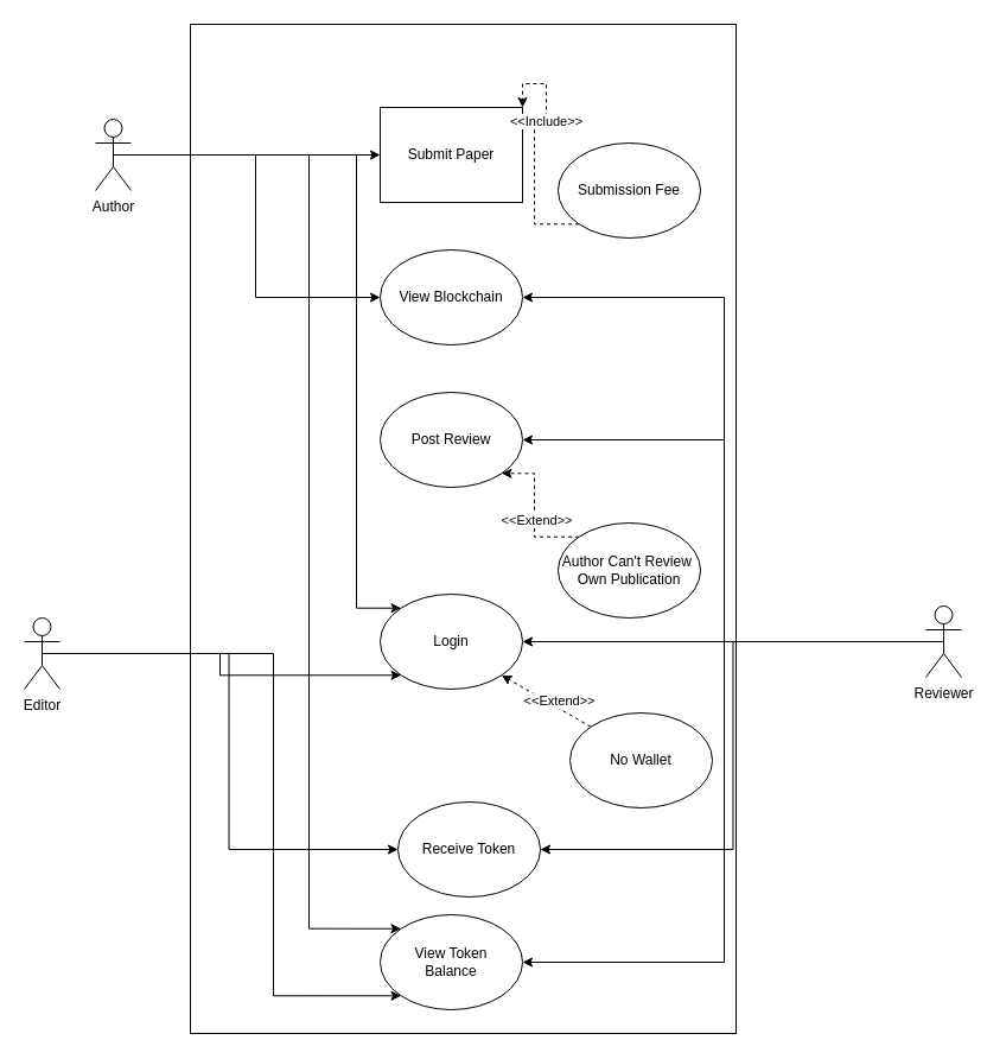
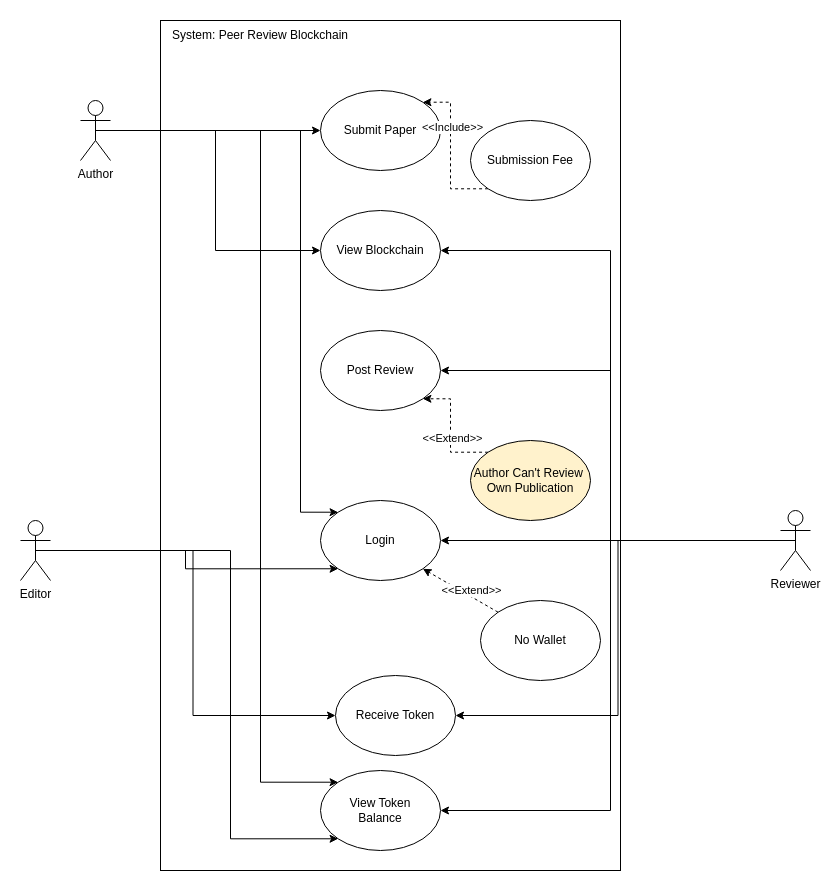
  <mxCell id="0" />
  <mxCell id="1" parent="0" />
  <mxCell id="2" value="" style="rounded=0;whiteSpace=wrap;html=1;" vertex="1" parent="1"><mxGeometry x="160" y="20" width="460" height="850" as="geometry" /></mxCell>
- <mxCell id="3" value="Submit Paper" style="whiteSpace=wrap;html=1;rounded=0;" vertex="1" parent="1"><mxGeometry x="320" y="90" width="120" height="80" as="geometry" /></mxCell>
+ <mxCell id="3" value="Submit Paper" style="ellipse;whiteSpace=wrap;html=1;" vertex="1" parent="1"><mxGeometry x="320" y="90" width="120" height="80" as="geometry" /></mxCell>
  <mxCell id="4" style="edgeStyle=orthogonalEdgeStyle;rounded=0;orthogonalLoop=1;jettySize=auto;html=1;exitX=0.5;exitY=0.5;exitDx=0;exitDy=0;exitPerimeter=0;" edge="1" parent="1" source="8" target="3"><mxGeometry relative="1" as="geometry" /></mxCell>
  <mxCell id="5" style="edgeStyle=orthogonalEdgeStyle;rounded=0;orthogonalLoop=1;jettySize=auto;html=1;exitX=0.5;exitY=0.5;exitDx=0;exitDy=0;exitPerimeter=0;entryX=0;entryY=0.5;entryDx=0;entryDy=0;" edge="1" parent="1" source="8" target="9"><mxGeometry relative="1" as="geometry" /></mxCell>
  <mxCell id="6" style="edgeStyle=orthogonalEdgeStyle;rounded=0;orthogonalLoop=1;jettySize=auto;html=1;exitX=0.5;exitY=0.5;exitDx=0;exitDy=0;exitPerimeter=0;entryX=0;entryY=0;entryDx=0;entryDy=0;" edge="1" parent="1" source="8" target="33"><mxGeometry relative="1" as="geometry"><Array as="points"><mxPoint x="260" y="130" /><mxPoint x="260" y="782" /></Array></mxGeometry></mxCell>
  <mxCell id="7" style="edgeStyle=orthogonalEdgeStyle;rounded=0;orthogonalLoop=1;jettySize=auto;html=1;exitX=0.5;exitY=0.5;exitDx=0;exitDy=0;exitPerimeter=0;entryX=0;entryY=0;entryDx=0;entryDy=0;" edge="1" parent="1" source="8" target="21"><mxGeometry relative="1" as="geometry"><Array as="points"><mxPoint x="300" y="130" /><mxPoint x="300" y="512" /></Array></mxGeometry></mxCell>
  <mxCell id="8" value="Author" style="shape=umlActor;verticalLabelPosition=bottom;verticalAlign=top;html=1;outlineConnect=0;" vertex="1" parent="1"><mxGeometry x="80" y="100" width="30" height="60" as="geometry" /></mxCell>
  <mxCell id="9" value="View Blockchain" style="ellipse;whiteSpace=wrap;html=1;" vertex="1" parent="1"><mxGeometry x="320" y="210" width="120" height="80" as="geometry" /></mxCell>
+ <mxCell id="10" value="System: Peer Review Blockchain" style="text;html=1;strokeColor=none;fillColor=none;align=center;verticalAlign=middle;whiteSpace=wrap;rounded=0;" vertex="1" parent="1"><mxGeometry x="160" y="20" width="200" height="30" as="geometry" /></mxCell>
  <mxCell id="11" style="edgeStyle=orthogonalEdgeStyle;rounded=0;orthogonalLoop=1;jettySize=auto;html=1;exitX=0.5;exitY=0.5;exitDx=0;exitDy=0;exitPerimeter=0;entryX=1;entryY=0.5;entryDx=0;entryDy=0;" edge="1" parent="1" source="16" target="9"><mxGeometry relative="1" as="geometry" /></mxCell>
  <mxCell id="12" style="edgeStyle=orthogonalEdgeStyle;rounded=0;orthogonalLoop=1;jettySize=auto;html=1;exitX=0.5;exitY=0.5;exitDx=0;exitDy=0;exitPerimeter=0;entryX=1;entryY=0.5;entryDx=0;entryDy=0;" edge="1" parent="1" source="16" target="17"><mxGeometry relative="1" as="geometry" /></mxCell>
  <mxCell id="13" style="edgeStyle=orthogonalEdgeStyle;rounded=0;orthogonalLoop=1;jettySize=auto;html=1;exitX=0.5;exitY=0.5;exitDx=0;exitDy=0;exitPerimeter=0;entryX=1;entryY=0.5;entryDx=0;entryDy=0;" edge="1" parent="1" source="16" target="29"><mxGeometry relative="1" as="geometry" /></mxCell>
  <mxCell id="14" style="edgeStyle=orthogonalEdgeStyle;rounded=0;orthogonalLoop=1;jettySize=auto;html=1;exitX=0.5;exitY=0.5;exitDx=0;exitDy=0;exitPerimeter=0;entryX=1;entryY=0.5;entryDx=0;entryDy=0;" edge="1" parent="1" source="16" target="33"><mxGeometry relative="1" as="geometry" /></mxCell>
  <mxCell id="15" style="edgeStyle=orthogonalEdgeStyle;rounded=0;orthogonalLoop=1;jettySize=auto;html=1;exitX=0.5;exitY=0.5;exitDx=0;exitDy=0;exitPerimeter=0;entryX=1;entryY=0.5;entryDx=0;entryDy=0;" edge="1" parent="1" source="16" target="21"><mxGeometry relative="1" as="geometry" /></mxCell>
  <mxCell id="16" value="Reviewer" style="shape=umlActor;verticalLabelPosition=bottom;verticalAlign=top;html=1;outlineConnect=0;" vertex="1" parent="1"><mxGeometry x="780" y="510" width="30" height="60" as="geometry" /></mxCell>
  <mxCell id="17" value="Post Review" style="ellipse;whiteSpace=wrap;html=1;" vertex="1" parent="1"><mxGeometry x="320" y="330" width="120" height="80" as="geometry" /></mxCell>
  <mxCell id="18" style="edgeStyle=orthogonalEdgeStyle;rounded=0;orthogonalLoop=1;jettySize=auto;html=1;exitX=0;exitY=0;exitDx=0;exitDy=0;entryX=1;entryY=1;entryDx=0;entryDy=0;dashed=1;" edge="1" parent="1" source="20" target="17"><mxGeometry relative="1" as="geometry"><Array as="points"><mxPoint x="450" y="452" /><mxPoint x="450" y="398" /></Array></mxGeometry></mxCell>
  <mxCell id="19" value="&amp;lt;&amp;lt;Extend&amp;gt;&amp;gt;" style="edgeLabel;html=1;align=center;verticalAlign=middle;resizable=0;points=[];" vertex="1" connectable="0" parent="18"><mxGeometry x="-0.118" y="-1" relative="1" as="geometry"><mxPoint as="offset" /></mxGeometry></mxCell>
- <mxCell id="20" value="Author Can't Review&amp;nbsp;&lt;br&gt;Own Publication" style="ellipse;whiteSpace=wrap;html=1;" vertex="1" parent="1"><mxGeometry x="470" y="440" width="120" height="80" as="geometry" /></mxCell>
+ <mxCell id="20" value="Author Can't Review&amp;nbsp;&lt;br&gt;Own Publication" style="ellipse;whiteSpace=wrap;html=1;fillColor=#fff2cc;" vertex="1" parent="1"><mxGeometry x="470" y="440" width="120" height="80" as="geometry" /></mxCell>
  <mxCell id="21" value="Login" style="ellipse;whiteSpace=wrap;html=1;" vertex="1" parent="1"><mxGeometry x="320" y="500" width="120" height="80" as="geometry" /></mxCell>
  <mxCell id="22" value="No Wallet" style="ellipse;whiteSpace=wrap;html=1;" vertex="1" parent="1"><mxGeometry x="480" y="600" width="120" height="80" as="geometry" /></mxCell>
  <mxCell id="23" value="" style="endArrow=classic;html=1;rounded=0;dashed=1;entryX=1;entryY=1;entryDx=0;entryDy=0;exitX=0;exitY=0;exitDx=0;exitDy=0;" edge="1" parent="1" source="22" target="21"><mxGeometry width="50" height="50" relative="1" as="geometry"><mxPoint x="310" y="750" as="sourcePoint" /><mxPoint x="360" y="700" as="targetPoint" /></mxGeometry></mxCell>
  <mxCell id="24" value="&amp;lt;&amp;lt;Extend&amp;gt;&amp;gt;" style="edgeLabel;html=1;align=center;verticalAlign=middle;resizable=0;points=[];" vertex="1" connectable="0" parent="23"><mxGeometry x="0.479" y="-2" relative="1" as="geometry"><mxPoint x="27" y="12" as="offset" /></mxGeometry></mxCell>
  <mxCell id="25" style="edgeStyle=orthogonalEdgeStyle;rounded=0;orthogonalLoop=1;jettySize=auto;html=1;exitX=0.5;exitY=0.5;exitDx=0;exitDy=0;exitPerimeter=0;entryX=0;entryY=0.5;entryDx=0;entryDy=0;" edge="1" parent="1" source="28" target="29"><mxGeometry relative="1" as="geometry" /></mxCell>
  <mxCell id="26" style="edgeStyle=orthogonalEdgeStyle;rounded=0;orthogonalLoop=1;jettySize=auto;html=1;exitX=0.5;exitY=0.5;exitDx=0;exitDy=0;exitPerimeter=0;entryX=0;entryY=1;entryDx=0;entryDy=0;" edge="1" parent="1" source="28" target="33"><mxGeometry relative="1" as="geometry"><Array as="points"><mxPoint x="230" y="550" /><mxPoint x="230" y="838" /></Array></mxGeometry></mxCell>
  <mxCell id="27" style="edgeStyle=orthogonalEdgeStyle;rounded=0;orthogonalLoop=1;jettySize=auto;html=1;exitX=0.5;exitY=0.5;exitDx=0;exitDy=0;exitPerimeter=0;entryX=0;entryY=1;entryDx=0;entryDy=0;" edge="1" parent="1" source="28" target="21"><mxGeometry relative="1" as="geometry" /></mxCell>
  <mxCell id="28" value="Editor" style="shape=umlActor;verticalLabelPosition=bottom;verticalAlign=top;html=1;outlineConnect=0;" vertex="1" parent="1"><mxGeometry x="20" y="520" width="30" height="60" as="geometry" /></mxCell>
  <mxCell id="29" value="Receive Token" style="ellipse;whiteSpace=wrap;html=1;" vertex="1" parent="1"><mxGeometry x="335" y="675" width="120" height="80" as="geometry" /></mxCell>
  <mxCell id="30" style="edgeStyle=orthogonalEdgeStyle;rounded=0;orthogonalLoop=1;jettySize=auto;html=1;exitX=0;exitY=1;exitDx=0;exitDy=0;entryX=1;entryY=0;entryDx=0;entryDy=0;dashed=1;" edge="1" parent="1" source="32" target="3"><mxGeometry relative="1" as="geometry" /></mxCell>
  <mxCell id="31" value="&amp;lt;&amp;lt;Include&amp;gt;&amp;gt;" style="edgeLabel;html=1;align=center;verticalAlign=middle;resizable=0;points=[];" vertex="1" connectable="0" parent="30"><mxGeometry x="0.308" y="-1" relative="1" as="geometry"><mxPoint as="offset" /></mxGeometry></mxCell>
  <mxCell id="32" value="Submission Fee" style="ellipse;whiteSpace=wrap;html=1;" vertex="1" parent="1"><mxGeometry x="470" y="120" width="120" height="80" as="geometry" /></mxCell>
  <mxCell id="33" value="View Token&lt;br&gt;Balance" style="ellipse;whiteSpace=wrap;html=1;" vertex="1" parent="1"><mxGeometry x="320" y="770" width="120" height="80" as="geometry" /></mxCell>
